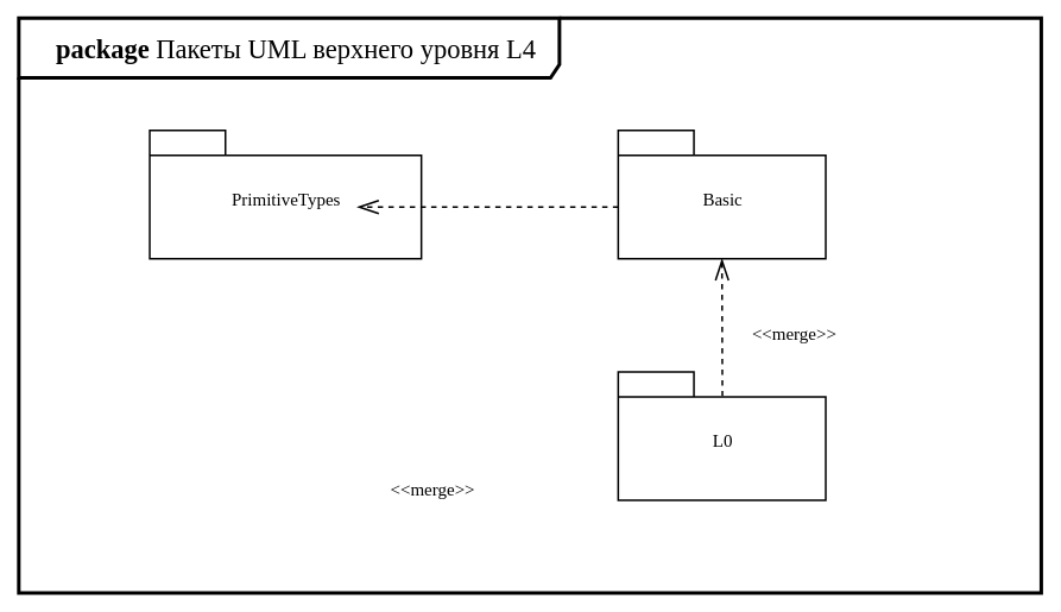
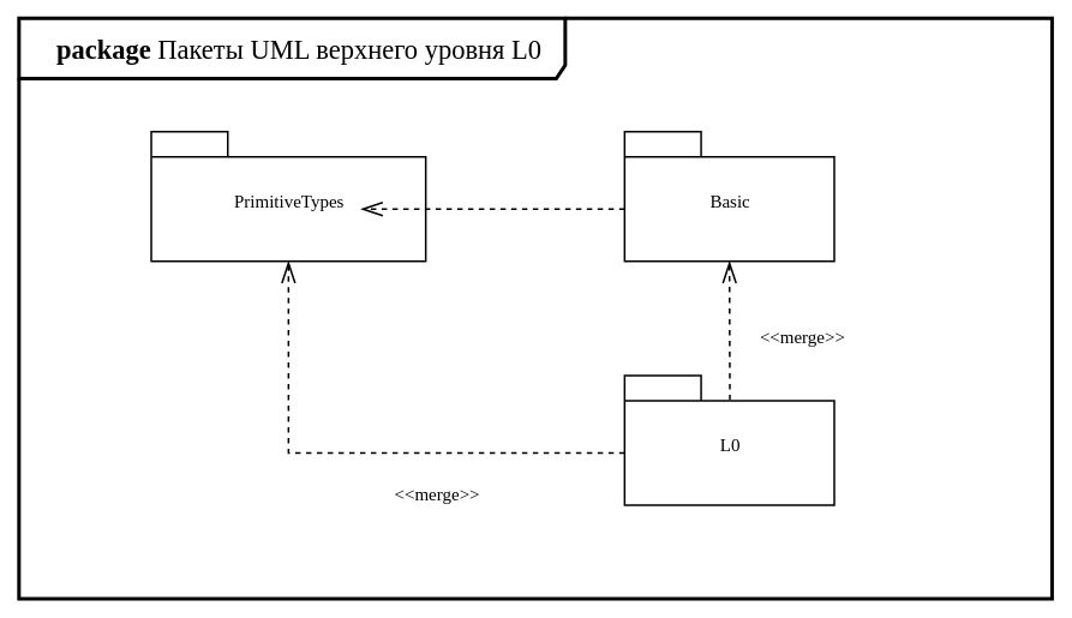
  <mxCell id="0" />
  <mxCell id="1" parent="0" />
- <mxCell id="2" value="&lt;blockquote style=&quot;margin: 0 0 0 40px ; border: none ; padding: 0px&quot;&gt;&lt;b&gt;package&amp;nbsp;&lt;/b&gt;Пакеты UML верхнего уровня L4&lt;/blockquote&gt;" style="shape=umlFrame;whiteSpace=wrap;html=1;fillColor=none;strokeWidth=4;strokeColor=#000000;fontFamily=Times New Roman;fontSize=30;width=607;height=67;fontColor=#000000;align=left;" vertex="1" parent="1"><mxGeometry x="20" y="20" width="1148" height="645" as="geometry" /></mxCell>
+ <mxCell id="2" value="&lt;blockquote style=&quot;margin: 0 0 0 40px ; border: none ; padding: 0px&quot;&gt;&lt;b&gt;package&amp;nbsp;&lt;/b&gt;Пакеты UML верхнего уровня L0&lt;/blockquote&gt;" style="shape=umlFrame;whiteSpace=wrap;html=1;fillColor=none;strokeWidth=4;strokeColor=#000000;fontFamily=Times New Roman;fontSize=30;width=607;height=67;fontColor=#000000;align=left;" vertex="1" parent="1"><mxGeometry x="20" y="20" width="1148" height="645" as="geometry" /></mxCell>
  <mxCell id="3" value="&lt;font face=&quot;Times New Roman&quot;&gt;&lt;span style=&quot;font-size: 20px ; font-weight: normal&quot;&gt;PrimitiveTypes&lt;/span&gt;&lt;/font&gt;" style="shape=folder;fontStyle=1;spacingTop=10;tabWidth=85;tabHeight=28;tabPosition=left;html=1;fillColor=none;strokeColor=#000000;strokeWidth=2;fontColor=#000000;" vertex="1" parent="1"><mxGeometry x="167" y="146" width="305" height="144" as="geometry" /></mxCell>
  <mxCell id="4" style="edgeStyle=none;rounded=0;orthogonalLoop=1;jettySize=auto;html=1;exitX=0.5;exitY=1;exitDx=0;exitDy=0;exitPerimeter=0;entryX=0.502;entryY=0.188;entryDx=0;entryDy=0;entryPerimeter=0;fontColor=#000000;strokeColor=#000000;strokeWidth=2;startArrow=openThin;startFill=0;endArrow=none;endFill=0;dashed=1;startSize=20;" edge="1" parent="1" source="6" target="8"><mxGeometry relative="1" as="geometry" /></mxCell>
  <mxCell id="5" style="edgeStyle=none;rounded=0;orthogonalLoop=1;jettySize=auto;html=1;exitX=0;exitY=0;exitDx=0;exitDy=86;exitPerimeter=0;entryX=0;entryY=0;entryDx=233;entryDy=86;entryPerimeter=0;strokeColor=#000000;strokeWidth=2;fontColor=#000000;dashed=1;endArrow=openThin;endFill=0;endSize=20;" edge="1" parent="1" source="6" target="3"><mxGeometry relative="1" as="geometry" /></mxCell>
  <mxCell id="6" value="&lt;font face=&quot;Times New Roman&quot;&gt;&lt;span style=&quot;font-size: 20px ; font-weight: normal&quot;&gt;Basic&lt;/span&gt;&lt;/font&gt;" style="shape=folder;fontStyle=1;spacingTop=10;tabWidth=85;tabHeight=28;tabPosition=left;html=1;fillColor=none;strokeColor=#000000;strokeWidth=2;fontColor=#000000;" vertex="1" parent="1"><mxGeometry x="693" y="146" width="233" height="144" as="geometry" /></mxCell>
+ <mxCell id="7" style="edgeStyle=orthogonalEdgeStyle;rounded=0;orthogonalLoop=1;jettySize=auto;html=1;exitX=0;exitY=0;exitDx=0;exitDy=86;exitPerimeter=0;entryX=0.5;entryY=1;entryDx=0;entryDy=0;entryPerimeter=0;dashed=1;startArrow=none;startFill=0;endArrow=openThin;endFill=0;strokeColor=#000000;strokeWidth=2;fontColor=#000000;endSize=20;" edge="1" parent="1" source="8" target="3"><mxGeometry relative="1" as="geometry" /></mxCell>
  <mxCell id="8" value="&lt;font face=&quot;Times New Roman&quot;&gt;&lt;span style=&quot;font-size: 20px ; font-weight: normal&quot;&gt;L0&lt;/span&gt;&lt;/font&gt;" style="shape=folder;fontStyle=1;spacingTop=10;tabWidth=85;tabHeight=28;tabPosition=left;html=1;fillColor=none;strokeColor=#000000;strokeWidth=2;fontColor=#000000;" vertex="1" parent="1"><mxGeometry x="693" y="417" width="233" height="144" as="geometry" /></mxCell>
  <mxCell id="9" value="&amp;lt;&amp;lt;merge&amp;gt;&amp;gt;" style="text;html=1;strokeColor=none;fillColor=none;align=center;verticalAlign=middle;whiteSpace=wrap;rounded=0;strokeWidth=2;fontFamily=Times New Roman;fontSize=20;fontColor=#000000;" vertex="1" parent="1"><mxGeometry x="422" y="531" width="126" height="33" as="geometry" /></mxCell>
  <mxCell id="10" value="&amp;lt;&amp;lt;merge&amp;gt;&amp;gt;" style="text;html=1;strokeColor=none;fillColor=none;align=center;verticalAlign=middle;whiteSpace=wrap;rounded=0;strokeWidth=2;fontFamily=Times New Roman;fontSize=20;fontColor=#000000;" vertex="1" parent="1"><mxGeometry x="828" y="357" width="126" height="33" as="geometry" /></mxCell>
